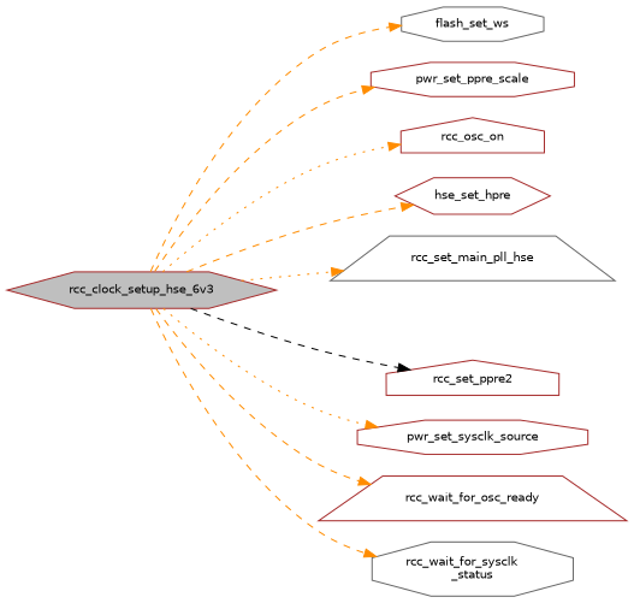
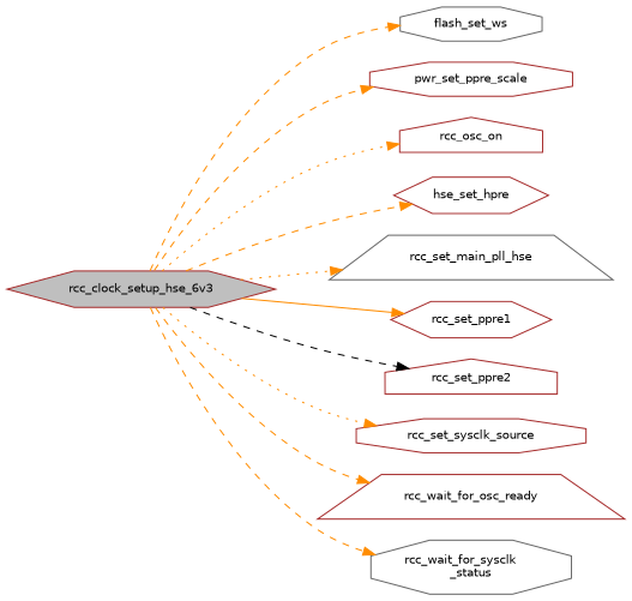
  digraph {
    rankdir=LR
    node [color=brown fillcolor=white fontname=Helvetica fontsize=10 shape=octagon style=filled]
    edge [color=darkorange fontname=Helvetica fontsize=10 labelfontname=Helvetica labelfontsize=10 style=dashed]
    n1 [fillcolor=grey75 fontcolor=black height=0.2 label=rcc_clock_setup_hse_6v3 shape=hexagon width=0.4]
    n2 [color=gray40 height=0.2 label=flash_set_ws width=0.4]
    n3 [height=0.2 label=pwr_set_ppre_scale width=0.4]
    n4 [height=0.2 label=rcc_osc_on shape=house width=0.4]
    n5 [height=0.2 label=hse_set_hpre shape=hexagon width=0.4]
    n6 [color=gray40 height=0.2 label=rcc_set_main_pll_hse shape=trapezium width=0.4]
+   n7 [height=0.2 label=rcc_set_ppre1 shape=hexagon width=0.4]
    n8 [height=0.2 label=rcc_set_ppre2 shape=house width=0.4]
-   n9 [height=0.2 label=pwr_set_sysclk_source width=0.4]
+   n9 [height=0.2 label=rcc_set_sysclk_source width=0.4]
    n10 [height=0.2 label=rcc_wait_for_osc_ready shape=trapezium width=0.4]
    n11 [color=gray40 height=0.2 label="rcc_wait_for_sysclk\l_status" width=0.4]
    n1 -> n2
    n1 -> n3
    n1 -> n4 [style=dotted]
    n1 -> n5
    n1 -> n6 [style=dotted]
+   n1 -> n7 [style=solid]
    n1 -> n8 [color=black]
    n1 -> n9 [style=dotted]
    n1 -> n10
    n1 -> n11
  }
